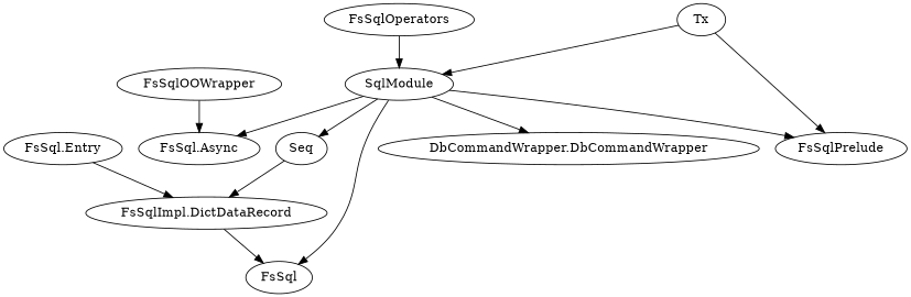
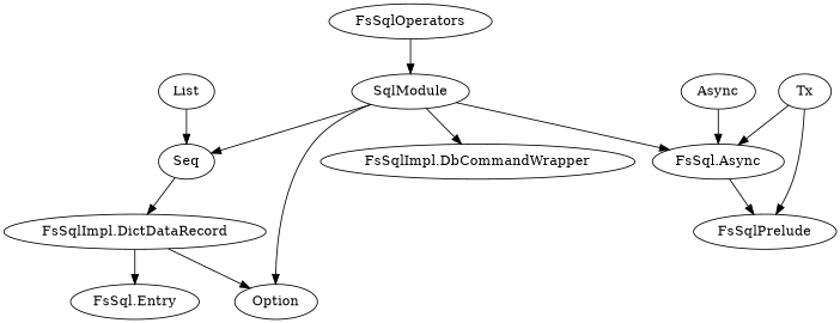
  digraph {
    fontsize=10
    rankdir=TB
    n1 [label="FsSql.Entry"]
-   Option [label=FsSql]
+   Option
    SqlModule
    Seq
    "FsSqlImpl.DictDataRecord"
    "FsSql.Async"
-   "FsSqlImpl.DbCommandWrapper" [label="DbCommandWrapper.DbCommandWrapper"]
+   "FsSqlImpl.DbCommandWrapper"
    FsSqlPrelude
-   FsSqlOOWrapper
+   FsSqlOOWrapper [label=Async]
    FsSqlOperators
+   List
    Tx
    subgraph sub_1 {
      rank=none
      n1
      Option
    }
    subgraph sub_2 {
      rank=none
      SqlModule
    }
    subgraph sub_3 {
      rank=none
      SqlModule
    }
    subgraph sub_4 {
      rank=none
      Seq
    }
    subgraph sub_5 {
      rank=none
      "FsSqlImpl.DictDataRecord"
    }
    subgraph sub_6 {
      rank=none
      Option
      Seq
      "FsSql.Async"
      "FsSqlImpl.DbCommandWrapper"
      FsSqlPrelude
    }
    subgraph sub_7 {
      rank=none
      SqlModule
      FsSqlPrelude
    }
    SqlModule -> Option
    SqlModule -> Seq
    SqlModule -> "FsSql.Async"
    SqlModule -> "FsSqlImpl.DbCommandWrapper"
-   SqlModule -> FsSqlPrelude
+   "FsSql.Async" -> FsSqlPrelude
    Seq -> "FsSqlImpl.DictDataRecord"
-   n1 -> "FsSqlImpl.DictDataRecord"
+   "FsSqlImpl.DictDataRecord" -> n1
    "FsSqlImpl.DictDataRecord" -> Option
    FsSqlOOWrapper -> "FsSql.Async"
    FsSqlOperators -> SqlModule
-   Tx -> SqlModule
+   List -> Seq
+   Tx -> "FsSql.Async"
    Tx -> FsSqlPrelude
  }
